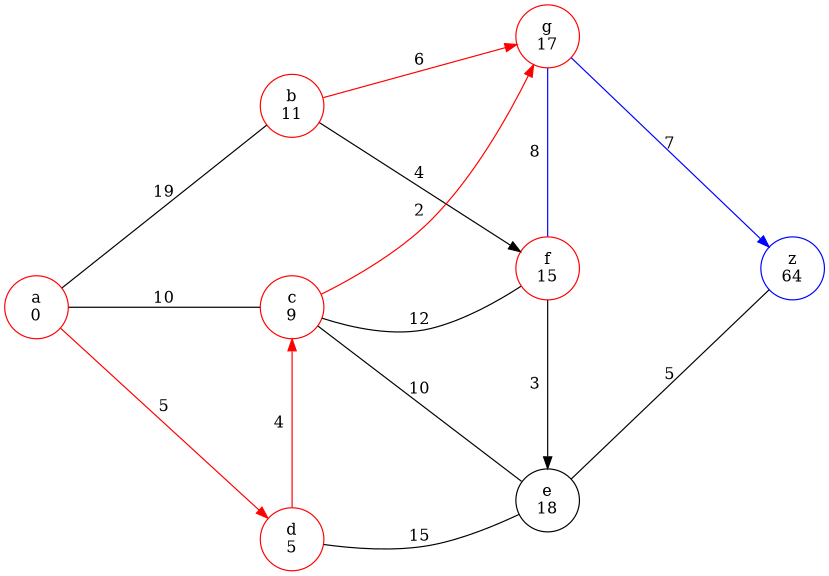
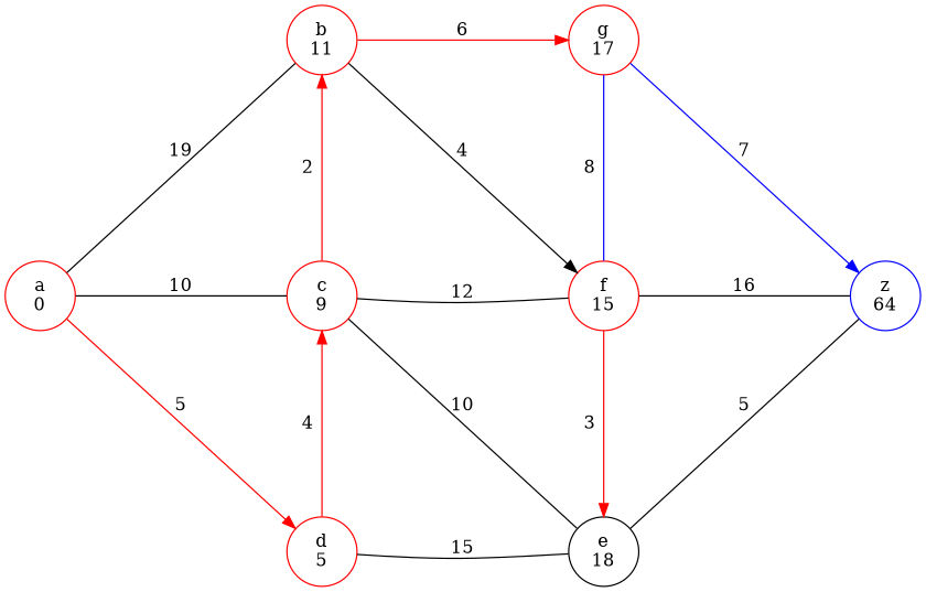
  digraph {
    nodesep=1
    rankdir=LR
    ranksep=2
    splines=true
    node [color=red]
    edge [color=black dir=none]
    n1 [label="b\n11"]
    n2 [label="c\n9"]
    n3 [label="d\n5"]
    n4 [label="g\n17"]
    n5 [label="f\n15"]
    n6 [color=black label="e\n18"]
    n7 [color=blue label="z\n64"]
    n8 [label="a\n0"]
    subgraph sub_1 {
      rank=same
      n1
      n2
      n3
    }
    subgraph sub_2 {
      rank=same
      n4
      n5
      n6
    }
-   n4 -> n2 [color=red dir=back label=2]
+   n1 -> n2 [color=red dir=back label=2]
    n1 -> n4 [color=red label=6 dir=""]
    n1 -> n5 [label=4 dir=""]
    n2 -> n3 [color=red dir=back label=4]
    n2 -> n5 [label=12]
    n2 -> n6 [label=10]
    n3 -> n6 [label=15]
    n4 -> n5 [color=blue label=8]
    n4 -> n7 [color=blue label=7 dir=""]
-   n5 -> n6 [label=3 dir=""]
+   n5 -> n6 [color=red label=3 dir=""]
+   n5 -> n7 [label=16]
    n6 -> n7 [label=5 color=""]
    n8 -> n1 [label=19]
    n8 -> n2 [label=10]
    n8 -> n3 [color=red label=5 dir=""]
  }
